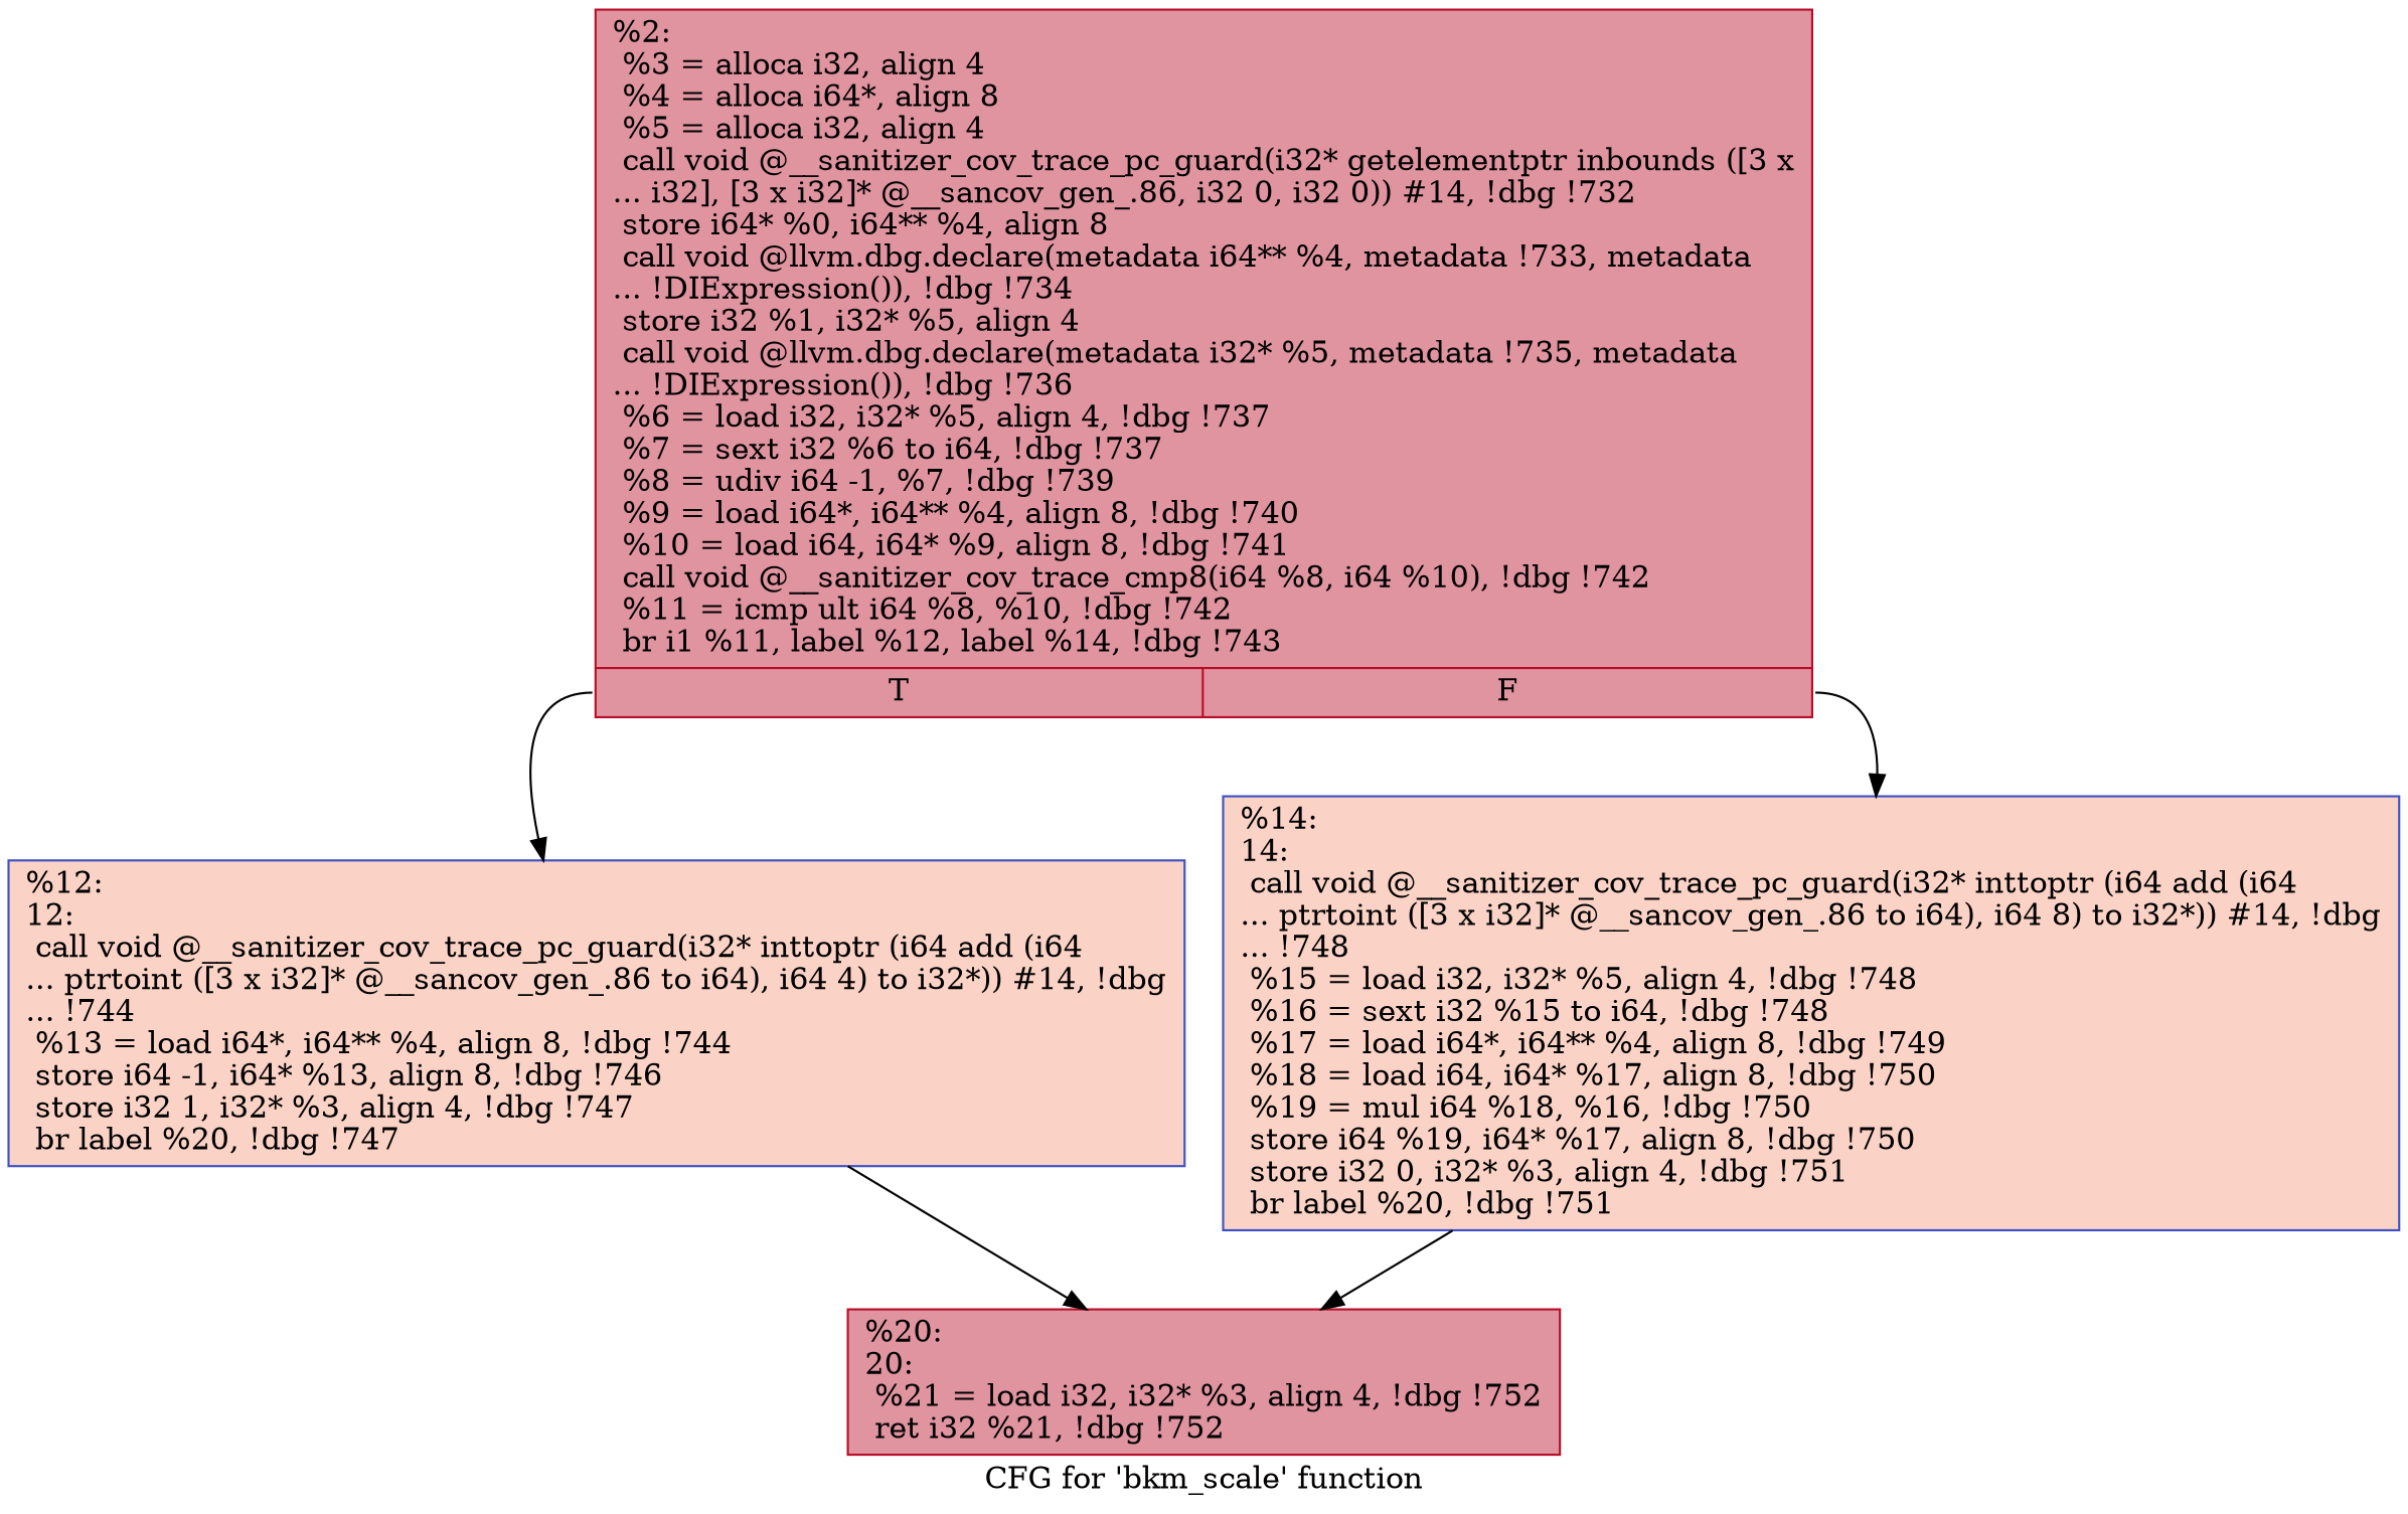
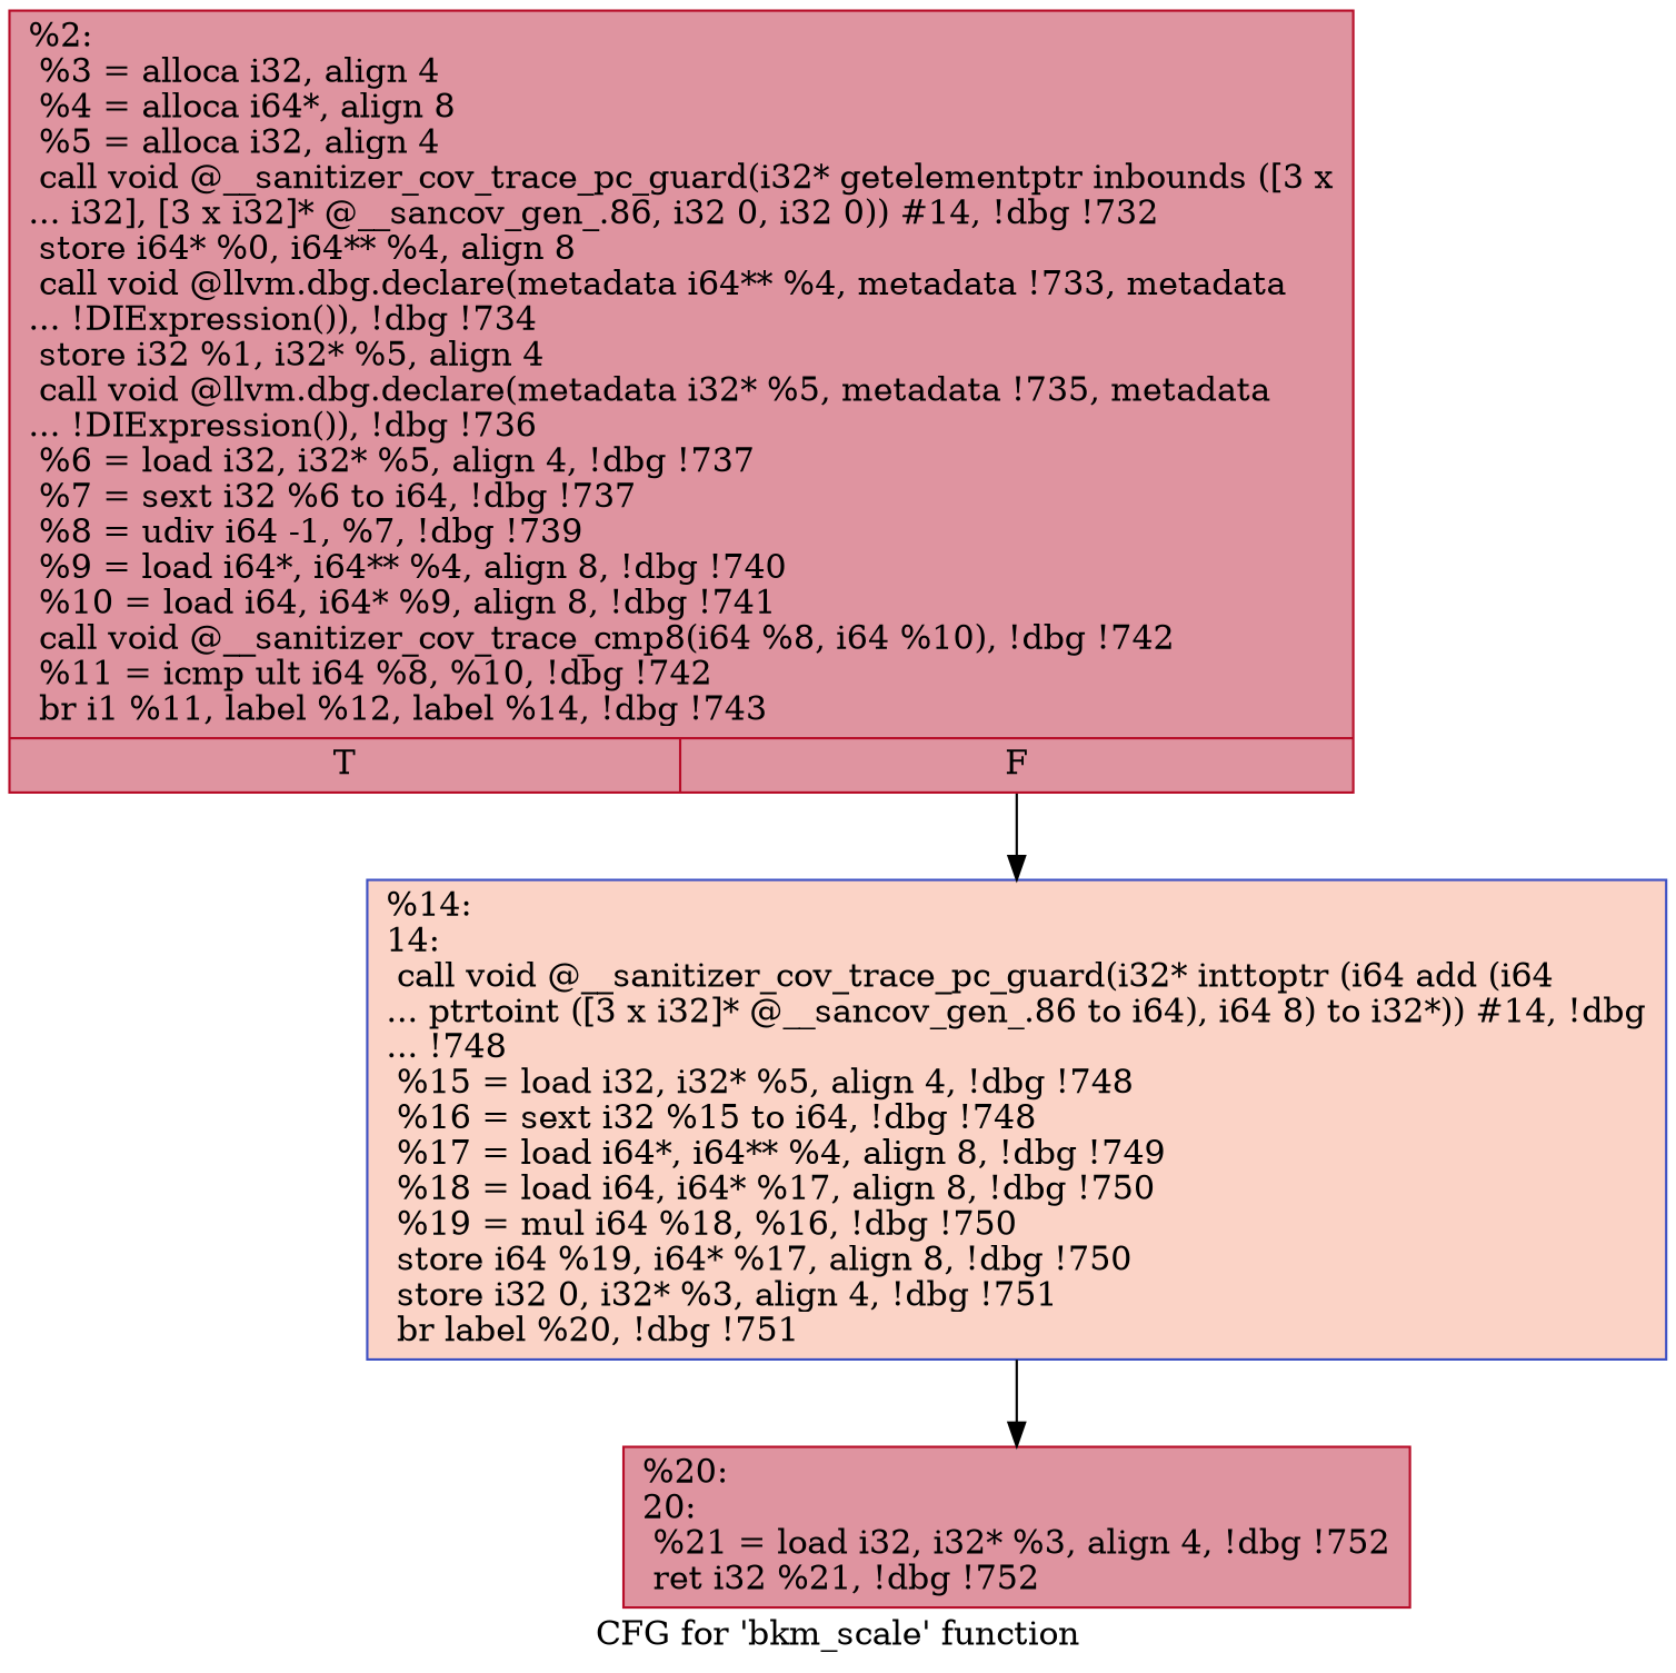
  digraph {
    label="CFG for 'bkm_scale' function"
    fontname="DejaVu Serif"
    node [color="#b70d28ff" fillcolor="#b70d2870" shape=record style=filled fontname="DejaVu Serif"]
    edge [fontname="DejaVu Serif"]
    n1 [label="{%2:\l  %3 = alloca i32, align 4\l  %4 = alloca i64*, align 8\l  %5 = alloca i32, align 4\l  call void @__sanitizer_cov_trace_pc_guard(i32* getelementptr inbounds ([3 x\l... i32], [3 x i32]* @__sancov_gen_.86, i32 0, i32 0)) #14, !dbg !732\l  store i64* %0, i64** %4, align 8\l  call void @llvm.dbg.declare(metadata i64** %4, metadata !733, metadata\l... !DIExpression()), !dbg !734\l  store i32 %1, i32* %5, align 4\l  call void @llvm.dbg.declare(metadata i32* %5, metadata !735, metadata\l... !DIExpression()), !dbg !736\l  %6 = load i32, i32* %5, align 4, !dbg !737\l  %7 = sext i32 %6 to i64, !dbg !737\l  %8 = udiv i64 -1, %7, !dbg !739\l  %9 = load i64*, i64** %4, align 8, !dbg !740\l  %10 = load i64, i64* %9, align 8, !dbg !741\l  call void @__sanitizer_cov_trace_cmp8(i64 %8, i64 %10), !dbg !742\l  %11 = icmp ult i64 %8, %10, !dbg !742\l  br i1 %11, label %12, label %14, !dbg !743\l|{<s0>T|<s1>F}}"]
-   n2 [color="#3d50c3ff" fillcolor="#f59c7d70" label="{%12:\l12:                                               \l  call void @__sanitizer_cov_trace_pc_guard(i32* inttoptr (i64 add (i64\l... ptrtoint ([3 x i32]* @__sancov_gen_.86 to i64), i64 4) to i32*)) #14, !dbg\l... !744\l  %13 = load i64*, i64** %4, align 8, !dbg !744\l  store i64 -1, i64* %13, align 8, !dbg !746\l  store i32 1, i32* %3, align 4, !dbg !747\l  br label %20, !dbg !747\l}"]
    n3 [color="#3d50c3ff" fillcolor="#f59c7d70" label="{%14:\l14:                                               \l  call void @__sanitizer_cov_trace_pc_guard(i32* inttoptr (i64 add (i64\l... ptrtoint ([3 x i32]* @__sancov_gen_.86 to i64), i64 8) to i32*)) #14, !dbg\l... !748\l  %15 = load i32, i32* %5, align 4, !dbg !748\l  %16 = sext i32 %15 to i64, !dbg !748\l  %17 = load i64*, i64** %4, align 8, !dbg !749\l  %18 = load i64, i64* %17, align 8, !dbg !750\l  %19 = mul i64 %18, %16, !dbg !750\l  store i64 %19, i64* %17, align 8, !dbg !750\l  store i32 0, i32* %3, align 4, !dbg !751\l  br label %20, !dbg !751\l}"]
    n4 [label="{%20:\l20:                                               \l  %21 = load i32, i32* %3, align 4, !dbg !752\l  ret i32 %21, !dbg !752\l}"]
-   n1 -> n2 [tailport=s0]
    n1 -> n3 [tailport=s1]
-   n2 -> n4
    n3 -> n4
  }
